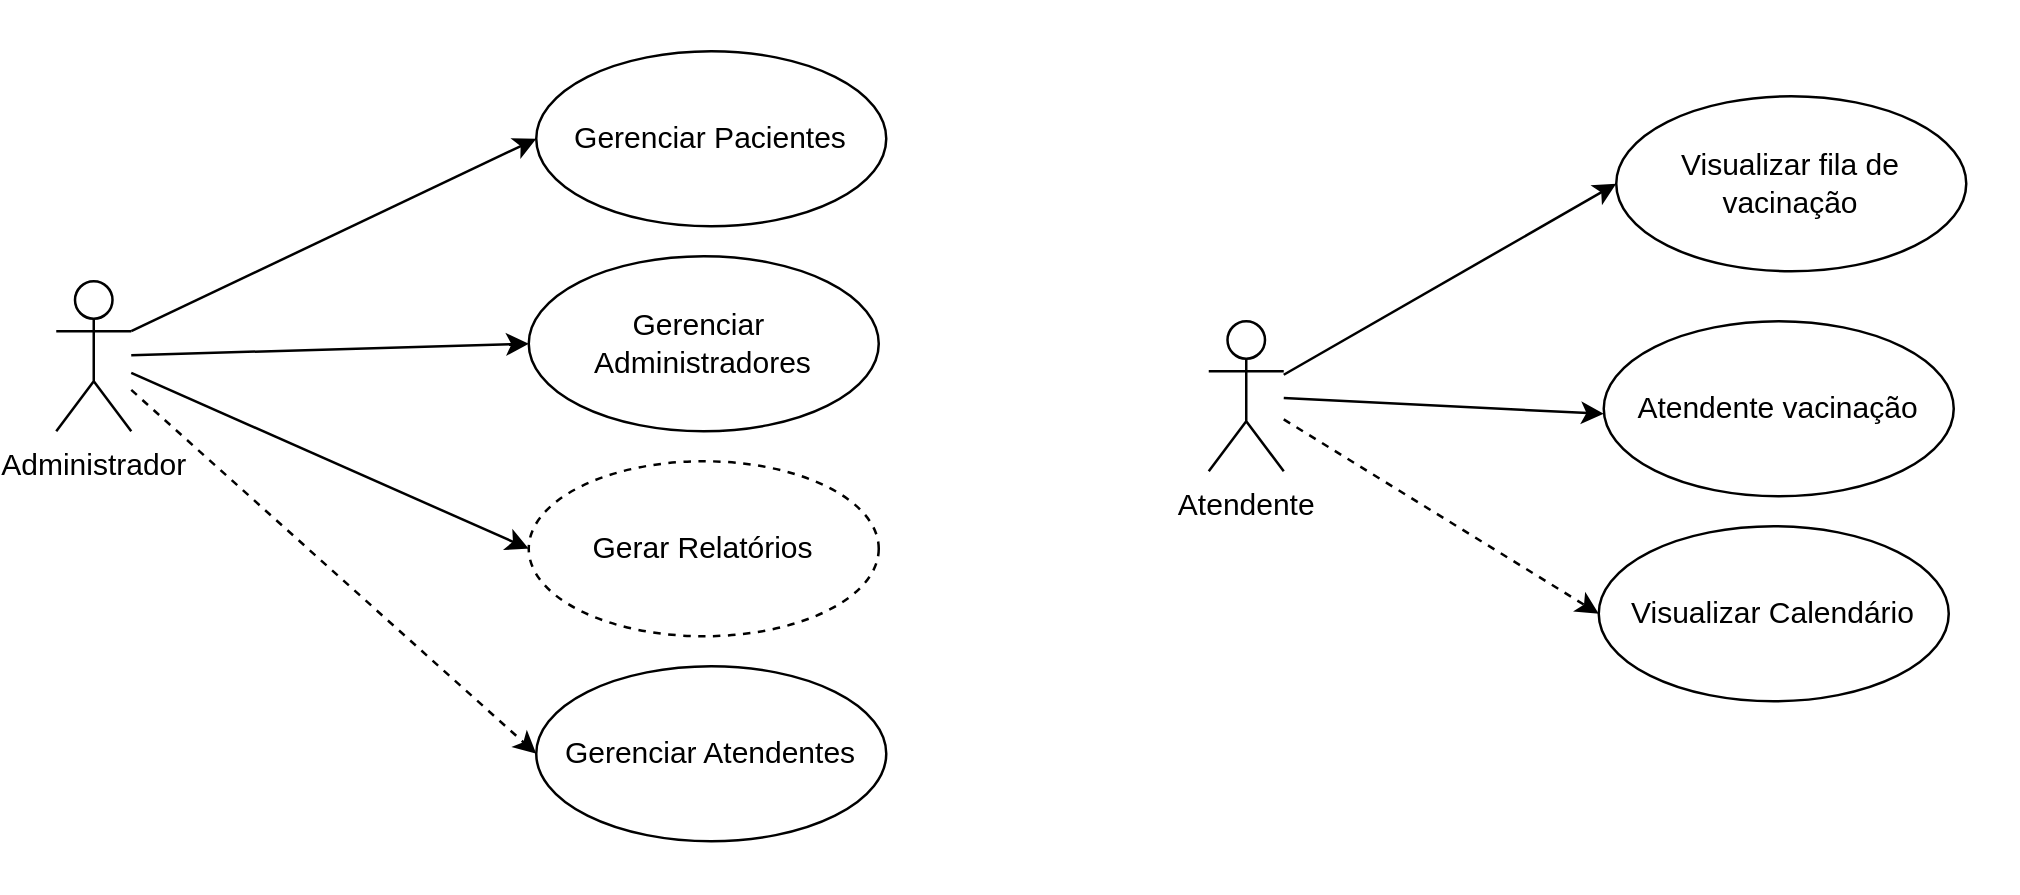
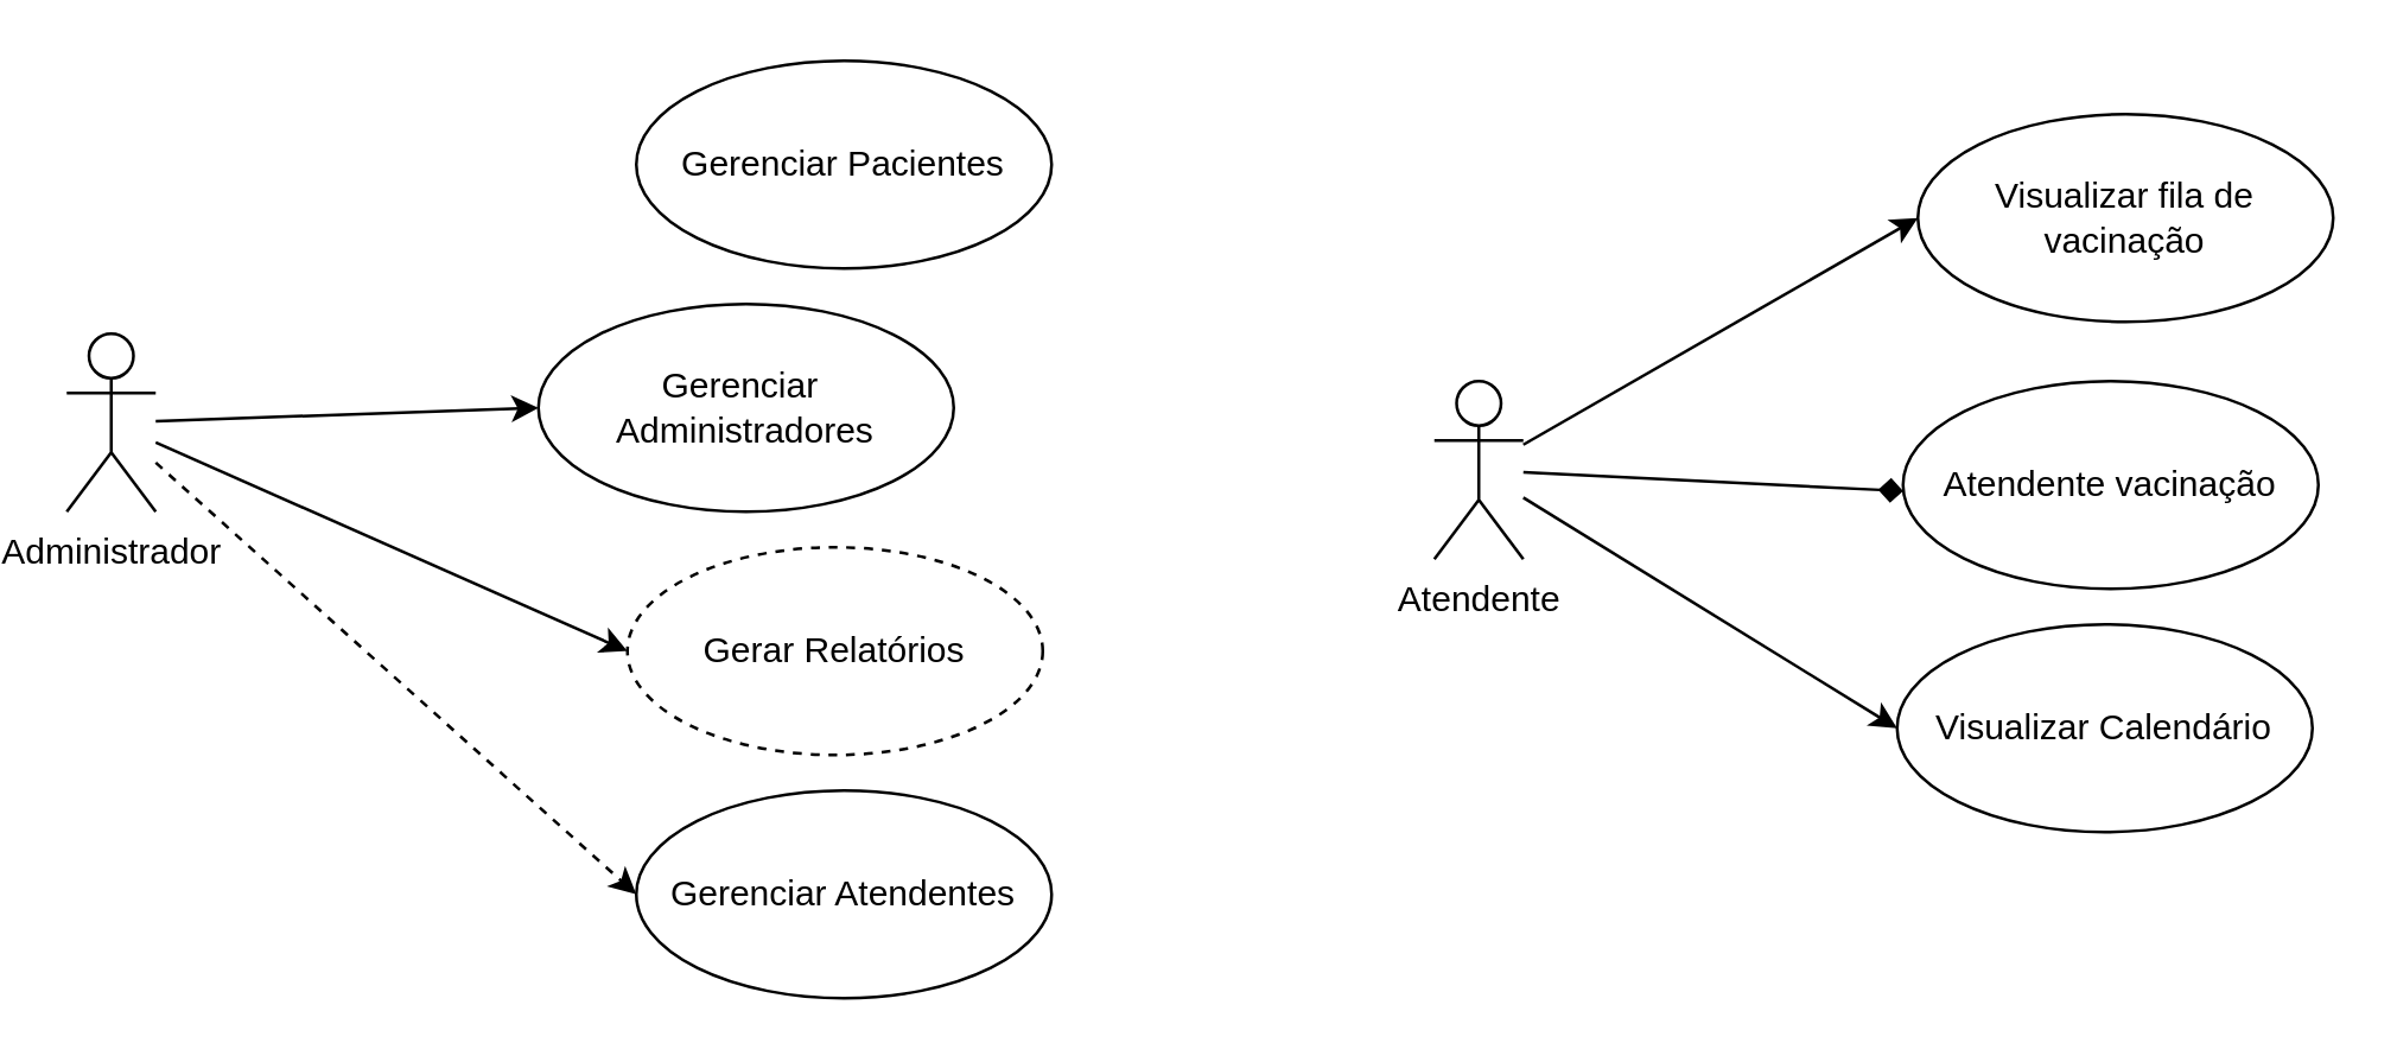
  <mxCell id="0" />
  <mxCell id="1" parent="0" />
  <mxCell id="2" value="Administrador" style="shape=umlActor;verticalLabelPosition=bottom;verticalAlign=top;html=1;" parent="1" vertex="1"><mxGeometry x="20" y="112" width="30" height="60" as="geometry" /></mxCell>
  <mxCell id="3" value="Gerenciar Atendentes" style="ellipse;whiteSpace=wrap;html=1;" parent="1" vertex="1"><mxGeometry x="212" y="266" width="140" height="70" as="geometry" /></mxCell>
- <mxCell id="4" value="Gerenciar&amp;nbsp; Administradores" style="ellipse;whiteSpace=wrap;html=1;" parent="1" vertex="1"><mxGeometry x="209" y="102" width="140" height="70" as="geometry" /></mxCell>
+ <mxCell id="4" value="Gerenciar&amp;nbsp; Administradores" style="ellipse;whiteSpace=wrap;html=1;" parent="1" vertex="1"><mxGeometry x="179" y="102" width="140" height="70" as="geometry" /></mxCell>
  <mxCell id="5" value="Gerenciar Pacientes" style="ellipse;whiteSpace=wrap;html=1;" parent="1" vertex="1"><mxGeometry x="212" y="20" width="140" height="70" as="geometry" /></mxCell>
  <mxCell id="6" value="Gerar Relatórios" style="ellipse;whiteSpace=wrap;html=1;dashed=1;" parent="1" vertex="1"><mxGeometry x="209" y="184" width="140" height="70" as="geometry" /></mxCell>
  <mxCell id="7" value="Visualizar fila de vacinação" style="ellipse;whiteSpace=wrap;html=1;" parent="1" vertex="1"><mxGeometry x="644" y="38" width="140" height="70" as="geometry" /></mxCell>
  <mxCell id="8" value="Atendente vacinação" style="ellipse;whiteSpace=wrap;html=1;" parent="1" vertex="1"><mxGeometry x="639" y="128" width="140" height="70" as="geometry" /></mxCell>
  <mxCell id="9" value="" style="endArrow=classic;html=1;entryX=0;entryY=0.5;entryDx=0;entryDy=0;dashed=1;" parent="1" source="2" target="3" edge="1"><mxGeometry width="50" height="50" relative="1" as="geometry"><mxPoint x="81" y="614.091" as="sourcePoint" /><mxPoint x="45" y="386" as="targetPoint" /><Array as="points" /></mxGeometry></mxCell>
  <mxCell id="10" value="" style="endArrow=classic;html=1;entryX=0;entryY=0.5;entryDx=0;entryDy=0;" parent="1" source="2" target="4" edge="1"><mxGeometry width="50" height="50" relative="1" as="geometry"><mxPoint x="458" y="233" as="sourcePoint" /><mxPoint x="508" y="183" as="targetPoint" /></mxGeometry></mxCell>
  <mxCell id="11" value="" style="endArrow=classic;html=1;entryX=0;entryY=0.5;entryDx=0;entryDy=0;" parent="1" source="2" target="6" edge="1"><mxGeometry width="50" height="50" relative="1" as="geometry"><mxPoint x="458" y="264" as="sourcePoint" /><mxPoint x="508" y="214" as="targetPoint" /></mxGeometry></mxCell>
  <mxCell id="12" value="" style="endArrow=classic;html=1;entryX=0;entryY=0.5;entryDx=0;entryDy=0;startArrow=none;" parent="1" source="14" target="7" edge="1"><mxGeometry width="50" height="50" relative="1" as="geometry"><mxPoint x="491" y="149" as="sourcePoint" /><mxPoint x="940" y="-25" as="targetPoint" /></mxGeometry></mxCell>
- <mxCell id="13" value="" style="endArrow=classic;html=1;entryX=0;entryY=0.529;entryDx=0;entryDy=0;entryPerimeter=0;" parent="1" source="14" target="8" edge="1"><mxGeometry width="50" height="50" relative="1" as="geometry"><mxPoint x="557" y="220" as="sourcePoint" /><mxPoint x="607" y="170" as="targetPoint" /></mxGeometry></mxCell>
+ <mxCell id="13" value="" style="endArrow=diamond;html=1;entryX=0;entryY=0.529;entryDx=0;entryDy=0;entryPerimeter=0;" parent="1" source="14" target="8" edge="1"><mxGeometry width="50" height="50" relative="1" as="geometry"><mxPoint x="557" y="220" as="sourcePoint" /><mxPoint x="607" y="170" as="targetPoint" /></mxGeometry></mxCell>
  <mxCell id="14" value="Atendente" style="shape=umlActor;verticalLabelPosition=bottom;verticalAlign=top;html=1;" parent="1" vertex="1"><mxGeometry x="481" y="128" width="30" height="60" as="geometry" /></mxCell>
- <mxCell id="15" value="" style="endArrow=classic;html=1;exitX=1;exitY=0.333;exitDx=0;exitDy=0;exitPerimeter=0;entryX=0;entryY=0.5;entryDx=0;entryDy=0;" parent="1" source="2" target="5" edge="1"><mxGeometry width="50" height="50" relative="1" as="geometry"><mxPoint x="460" y="265" as="sourcePoint" /><mxPoint x="212" y="-12" as="targetPoint" /></mxGeometry></mxCell>
  <mxCell id="16" value="Visualizar Calendário" style="ellipse;whiteSpace=wrap;html=1;" parent="1" vertex="1"><mxGeometry x="637" y="210" width="140" height="70" as="geometry" /></mxCell>
- <mxCell id="17" value="" style="endArrow=classic;html=1;entryX=0;entryY=0.5;entryDx=0;entryDy=0;dashed=1;" parent="1" source="14" target="16" edge="1"><mxGeometry width="50" height="50" relative="1" as="geometry"><mxPoint x="515" y="160" as="sourcePoint" /><mxPoint x="940" y="184" as="targetPoint" /></mxGeometry></mxCell>
+ <mxCell id="17" value="" style="endArrow=classic;html=1;entryX=0;entryY=0.5;entryDx=0;entryDy=0;" parent="1" source="14" target="16" edge="1"><mxGeometry width="50" height="50" relative="1" as="geometry"><mxPoint x="515" y="160" as="sourcePoint" /><mxPoint x="940" y="184" as="targetPoint" /></mxGeometry></mxCell>
